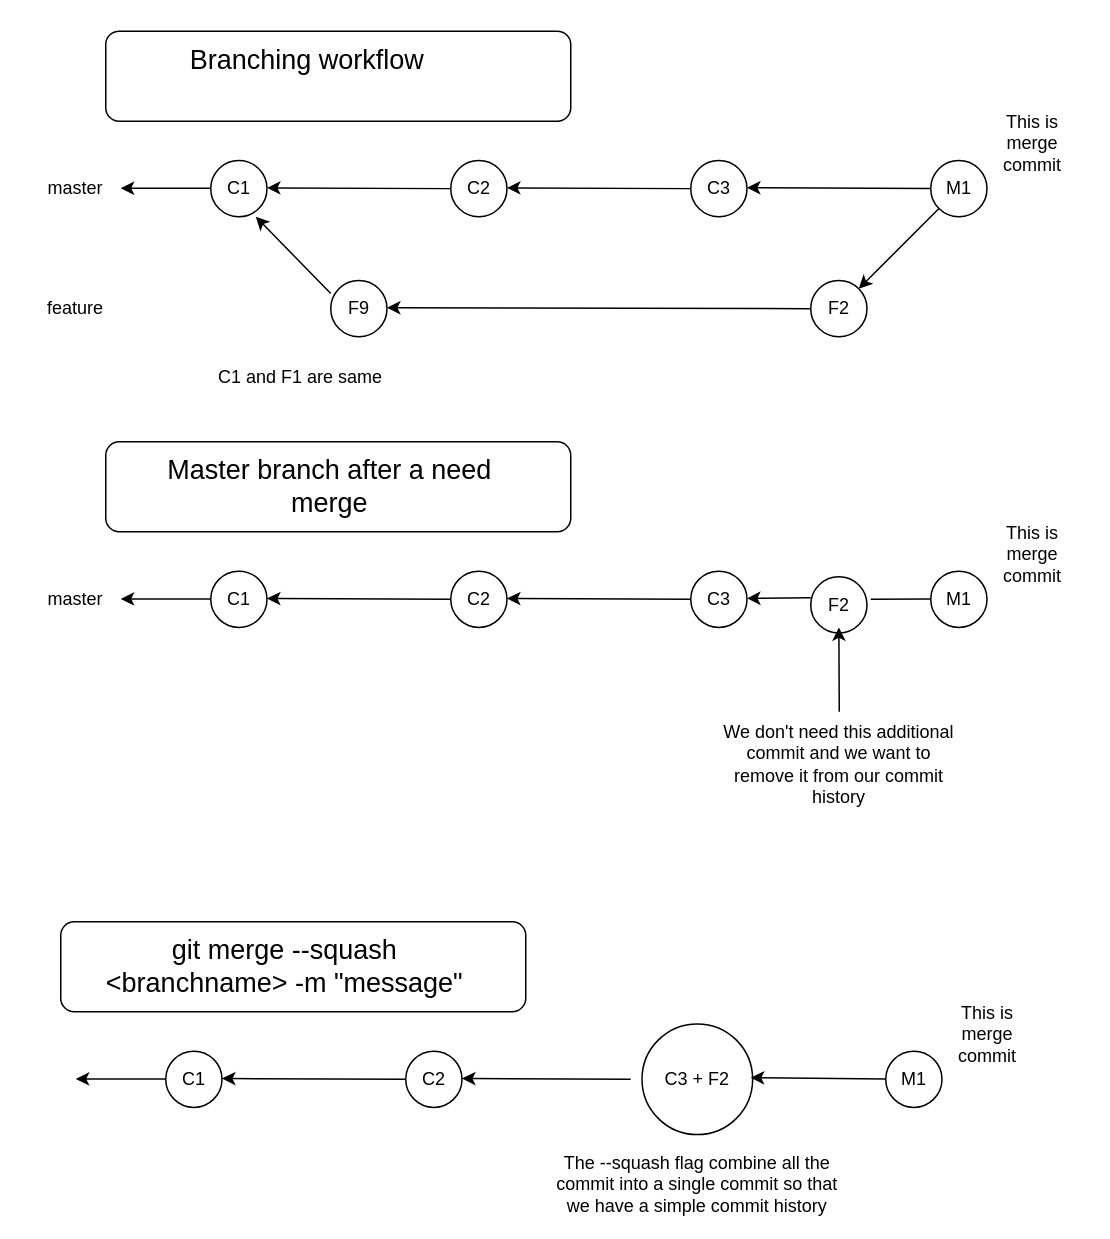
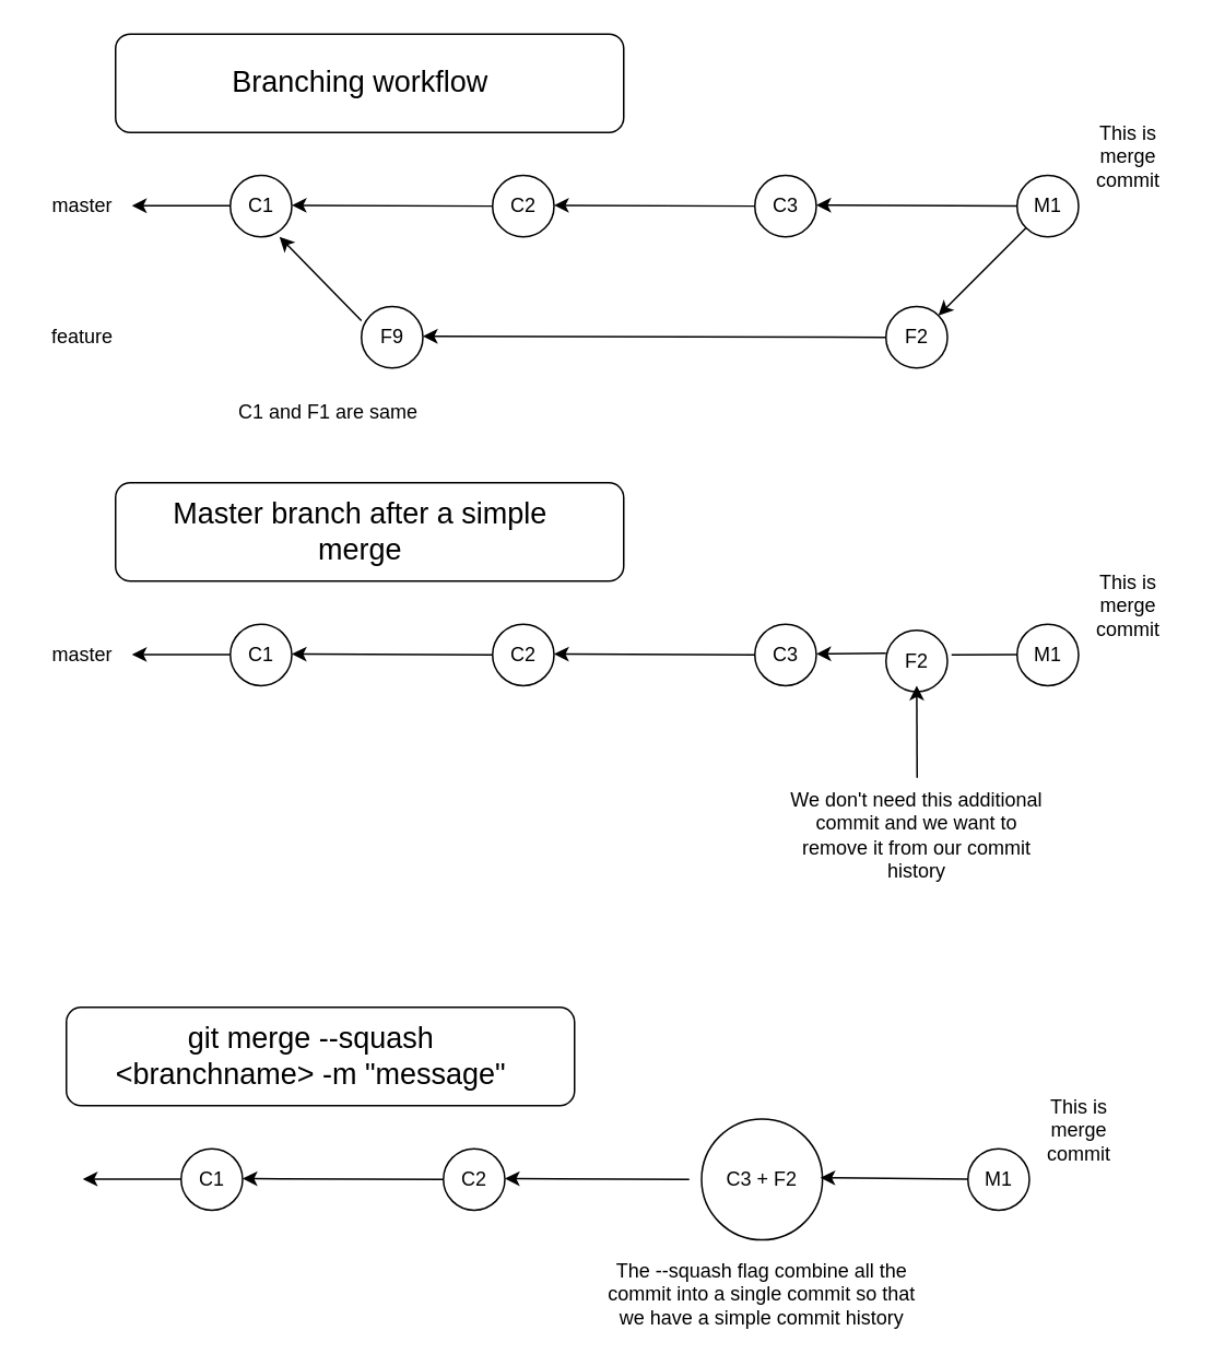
  <mxCell id="0" />
  <mxCell id="1" parent="0" />
  <mxCell id="2" value="master" style="text;html=1;strokeColor=none;fillColor=none;align=center;verticalAlign=middle;whiteSpace=wrap;rounded=0;" vertex="1" parent="1"><mxGeometry y="110.25" width="60" height="30" as="geometry" x="20" /></mxCell>
  <mxCell id="3" value="" style="ellipse;whiteSpace=wrap;html=1;aspect=fixed;" vertex="1" parent="1"><mxGeometry x="140" y="106.5" width="37.5" height="37.5" as="geometry" /></mxCell>
  <mxCell id="4" value="" style="ellipse;whiteSpace=wrap;html=1;aspect=fixed;" vertex="1" parent="1"><mxGeometry x="220" y="186.5" width="37.5" height="37.5" as="geometry" /></mxCell>
  <mxCell id="5" value="" style="ellipse;whiteSpace=wrap;html=1;aspect=fixed;" vertex="1" parent="1"><mxGeometry x="460" y="106.5" width="37.5" height="37.5" as="geometry" /></mxCell>
  <mxCell id="6" value="" style="ellipse;whiteSpace=wrap;html=1;aspect=fixed;" vertex="1" parent="1"><mxGeometry x="620" y="106.5" width="37.5" height="37.5" as="geometry" /></mxCell>
  <mxCell id="7" value="" style="ellipse;whiteSpace=wrap;html=1;aspect=fixed;" vertex="1" parent="1"><mxGeometry x="300" y="106.5" width="37.5" height="37.5" as="geometry" /></mxCell>
  <mxCell id="8" value="" style="ellipse;whiteSpace=wrap;html=1;aspect=fixed;" vertex="1" parent="1"><mxGeometry x="540" y="186.5" width="37.5" height="37.5" as="geometry" /></mxCell>
  <mxCell id="9" value="feature" style="text;html=1;strokeColor=none;fillColor=none;align=center;verticalAlign=middle;whiteSpace=wrap;rounded=0;" vertex="1" parent="1"><mxGeometry y="190.25" width="60" height="30" as="geometry" x="20" /></mxCell>
  <mxCell id="10" value="" style="endArrow=classic;html=1;" edge="1" parent="1"><mxGeometry width="50" height="50" relative="1" as="geometry"><mxPoint x="140" y="125" as="sourcePoint" /><mxPoint x="80" y="125" as="targetPoint" /></mxGeometry></mxCell>
  <mxCell id="11" value="" style="endArrow=classic;html=1;exitX=0;exitY=0.5;exitDx=0;exitDy=0;" edge="1" parent="1" source="5"><mxGeometry width="50" height="50" relative="1" as="geometry"><mxPoint x="397.5" y="124.75" as="sourcePoint" /><mxPoint x="337.5" y="124.75" as="targetPoint" /></mxGeometry></mxCell>
  <mxCell id="12" value="" style="endArrow=classic;html=1;exitX=0;exitY=0.5;exitDx=0;exitDy=0;" edge="1" parent="1" source="7"><mxGeometry width="50" height="50" relative="1" as="geometry"><mxPoint x="237.5" y="124.75" as="sourcePoint" /><mxPoint x="177.5" y="124.75" as="targetPoint" /></mxGeometry></mxCell>
  <mxCell id="13" value="" style="endArrow=classic;html=1;exitX=0;exitY=0.5;exitDx=0;exitDy=0;" edge="1" parent="1"><mxGeometry width="50" height="50" relative="1" as="geometry"><mxPoint x="620" y="125.16" as="sourcePoint" /><mxPoint x="497.5" y="124.66" as="targetPoint" /></mxGeometry></mxCell>
  <mxCell id="14" value="" style="endArrow=classic;html=1;exitX=0;exitY=0.5;exitDx=0;exitDy=0;" edge="1" parent="1" source="8"><mxGeometry width="50" height="50" relative="1" as="geometry"><mxPoint x="380" y="205.16" as="sourcePoint" /><mxPoint x="257.5" y="204.66" as="targetPoint" /></mxGeometry></mxCell>
  <mxCell id="15" value="" style="endArrow=classic;html=1;exitX=0;exitY=0.5;exitDx=0;exitDy=0;" edge="1" parent="1"><mxGeometry width="50" height="50" relative="1" as="geometry"><mxPoint x="220" y="195.16" as="sourcePoint" /><mxPoint x="170" y="144" as="targetPoint" /></mxGeometry></mxCell>
  <mxCell id="16" value="" style="endArrow=classic;html=1;exitX=0;exitY=1;exitDx=0;exitDy=0;entryX=1;entryY=0;entryDx=0;entryDy=0;" edge="1" parent="1" source="6" target="8"><mxGeometry width="50" height="50" relative="1" as="geometry"><mxPoint x="642.5" y="144.5" as="sourcePoint" /><mxPoint x="520" y="144" as="targetPoint" /></mxGeometry></mxCell>
  <mxCell id="17" value="C1" style="text;html=1;strokeColor=none;fillColor=none;align=center;verticalAlign=middle;whiteSpace=wrap;rounded=0;" vertex="1" parent="1"><mxGeometry x="128.75" y="110.25" width="60" height="30" as="geometry" /></mxCell>
  <mxCell id="18" value="M1" style="text;html=1;strokeColor=none;fillColor=none;align=center;verticalAlign=middle;whiteSpace=wrap;rounded=0;" vertex="1" parent="1"><mxGeometry x="608.75" y="110.25" width="60" height="30" as="geometry" /></mxCell>
  <mxCell id="19" value="C2" style="text;html=1;strokeColor=none;fillColor=none;align=center;verticalAlign=middle;whiteSpace=wrap;rounded=0;" vertex="1" parent="1"><mxGeometry x="288.75" y="110.25" width="60" height="30" as="geometry" /></mxCell>
  <mxCell id="20" value="C3" style="text;html=1;strokeColor=none;fillColor=none;align=center;verticalAlign=middle;whiteSpace=wrap;rounded=0;" vertex="1" parent="1"><mxGeometry x="448.75" y="110.25" width="60" height="30" as="geometry" /></mxCell>
  <mxCell id="21" value="F9" style="text;html=1;strokeColor=none;fillColor=none;align=center;verticalAlign=middle;whiteSpace=wrap;rounded=0;" vertex="1" parent="1"><mxGeometry x="208.75" y="190.25" width="60" height="30" as="geometry" /></mxCell>
  <mxCell id="22" value="F2" style="text;html=1;strokeColor=none;fillColor=none;align=center;verticalAlign=middle;whiteSpace=wrap;rounded=0;" vertex="1" parent="1"><mxGeometry x="528.75" y="190.25" width="60" height="30" as="geometry" /></mxCell>
  <mxCell id="23" value="This is merge commit" style="text;html=1;strokeColor=none;fillColor=none;align=center;verticalAlign=middle;whiteSpace=wrap;rounded=0;" vertex="1" parent="1"><mxGeometry x="657.5" y="80.25" width="60" height="30" as="geometry" /></mxCell>
  <mxCell id="24" value="" style="rounded=1;whiteSpace=wrap;html=1;" vertex="1" parent="1"><mxGeometry x="70" y="20.25" width="310" height="60" as="geometry" /></mxCell>
- <mxCell id="25" value="&lt;font style=&quot;font-size: 18px;&quot;&gt;Branching workflow&lt;/font&gt;" style="text;html=1;strokeColor=none;fillColor=none;align=center;verticalAlign=middle;whiteSpace=wrap;rounded=0;" vertex="1" parent="1"><mxGeometry x="73.75" y="25.25" width="261.25" height="30" as="geometry" /></mxCell>
+ <mxCell id="25" value="&lt;font style=&quot;font-size: 18px;&quot;&gt;Branching workflow&lt;/font&gt;" style="text;html=1;strokeColor=none;fillColor=none;align=center;verticalAlign=middle;whiteSpace=wrap;rounded=0;" vertex="1" parent="1"><mxGeometry x="88.75" y="35.25" width="261.25" height="30" as="geometry" /></mxCell>
  <mxCell id="26" value="" style="ellipse;whiteSpace=wrap;html=1;aspect=fixed;" vertex="1" parent="1"><mxGeometry x="140" y="380.25" width="37.5" height="37.5" as="geometry" /></mxCell>
  <mxCell id="27" value="" style="ellipse;whiteSpace=wrap;html=1;aspect=fixed;" vertex="1" parent="1"><mxGeometry x="460" y="380.25" width="37.5" height="37.5" as="geometry" /></mxCell>
  <mxCell id="28" value="" style="ellipse;whiteSpace=wrap;html=1;aspect=fixed;" vertex="1" parent="1"><mxGeometry x="620" y="380.25" width="37.5" height="37.5" as="geometry" /></mxCell>
  <mxCell id="29" value="" style="ellipse;whiteSpace=wrap;html=1;aspect=fixed;" vertex="1" parent="1"><mxGeometry x="300" y="380.25" width="37.5" height="37.5" as="geometry" /></mxCell>
  <mxCell id="30" value="" style="ellipse;whiteSpace=wrap;html=1;aspect=fixed;" vertex="1" parent="1"><mxGeometry x="540" y="384" width="37.5" height="37.5" as="geometry" /></mxCell>
  <mxCell id="31" value="" style="endArrow=classic;html=1;" edge="1" parent="1"><mxGeometry width="50" height="50" relative="1" as="geometry"><mxPoint x="140" y="398.75" as="sourcePoint" /><mxPoint x="80" y="398.75" as="targetPoint" /></mxGeometry></mxCell>
  <mxCell id="32" value="" style="endArrow=classic;html=1;exitX=0;exitY=0.5;exitDx=0;exitDy=0;" edge="1" source="27" parent="1"><mxGeometry width="50" height="50" relative="1" as="geometry"><mxPoint x="397.5" y="398.5" as="sourcePoint" /><mxPoint x="337.5" y="398.5" as="targetPoint" /></mxGeometry></mxCell>
  <mxCell id="33" value="" style="endArrow=classic;html=1;exitX=0;exitY=0.5;exitDx=0;exitDy=0;" edge="1" source="29" parent="1"><mxGeometry width="50" height="50" relative="1" as="geometry"><mxPoint x="237.5" y="398.5" as="sourcePoint" /><mxPoint x="177.5" y="398.5" as="targetPoint" /></mxGeometry></mxCell>
  <mxCell id="34" value="" style="endArrow=classic;html=1;startArrow=none;" edge="1" parent="1"><mxGeometry width="50" height="50" relative="1" as="geometry"><mxPoint x="540" y="398" as="sourcePoint" /><mxPoint x="497.5" y="398.41" as="targetPoint" /></mxGeometry></mxCell>
  <mxCell id="35" value="C1" style="text;html=1;strokeColor=none;fillColor=none;align=center;verticalAlign=middle;whiteSpace=wrap;rounded=0;" vertex="1" parent="1"><mxGeometry x="128.75" y="384" width="60" height="30" as="geometry" /></mxCell>
  <mxCell id="36" value="M1" style="text;html=1;strokeColor=none;fillColor=none;align=center;verticalAlign=middle;whiteSpace=wrap;rounded=0;" vertex="1" parent="1"><mxGeometry x="608.75" y="384" width="60" height="30" as="geometry" /></mxCell>
  <mxCell id="37" value="C2" style="text;html=1;strokeColor=none;fillColor=none;align=center;verticalAlign=middle;whiteSpace=wrap;rounded=0;" vertex="1" parent="1"><mxGeometry x="288.75" y="384" width="60" height="30" as="geometry" /></mxCell>
  <mxCell id="38" value="C3" style="text;html=1;strokeColor=none;fillColor=none;align=center;verticalAlign=middle;whiteSpace=wrap;rounded=0;" vertex="1" parent="1"><mxGeometry x="448.75" y="384" width="60" height="30" as="geometry" /></mxCell>
  <mxCell id="39" value="This is merge commit" style="text;html=1;strokeColor=none;fillColor=none;align=center;verticalAlign=middle;whiteSpace=wrap;rounded=0;" vertex="1" parent="1"><mxGeometry x="657.5" y="354" width="60" height="30" as="geometry" /></mxCell>
  <mxCell id="40" value="" style="rounded=1;whiteSpace=wrap;html=1;" vertex="1" parent="1"><mxGeometry x="70" y="294" width="310" height="60" as="geometry" /></mxCell>
- <mxCell id="41" value="&lt;font style=&quot;font-size: 18px;&quot;&gt;Master branch after a need merge&lt;/font&gt;" style="text;html=1;strokeColor=none;fillColor=none;align=center;verticalAlign=middle;whiteSpace=wrap;rounded=0;" vertex="1" parent="1"><mxGeometry x="88.75" y="309" width="261.25" height="30" as="geometry" /></mxCell>
+ <mxCell id="41" value="&lt;font style=&quot;font-size: 18px;&quot;&gt;Master branch after a simple merge&lt;/font&gt;" style="text;html=1;strokeColor=none;fillColor=none;align=center;verticalAlign=middle;whiteSpace=wrap;rounded=0;" vertex="1" parent="1"><mxGeometry x="88.75" y="309" width="261.25" height="30" as="geometry" /></mxCell>
  <mxCell id="42" value="master" style="text;html=1;strokeColor=none;fillColor=none;align=center;verticalAlign=middle;whiteSpace=wrap;rounded=0;" vertex="1" parent="1"><mxGeometry y="384" width="60" height="30" as="geometry" x="20" /></mxCell>
  <mxCell id="43" value="&lt;font style=&quot;font-size: 12px;&quot;&gt;C1 and F1 are same&lt;/font&gt;" style="text;html=1;strokeColor=none;fillColor=none;align=center;verticalAlign=middle;whiteSpace=wrap;rounded=0;fontSize=18;" vertex="1" parent="1"><mxGeometry x="140" y="234" width="120" height="30" as="geometry" /></mxCell>
  <mxCell id="44" value="" style="endArrow=none;html=1;exitX=0;exitY=0.5;exitDx=0;exitDy=0;" edge="1" parent="1"><mxGeometry width="50" height="50" relative="1" as="geometry"><mxPoint x="620" y="398.91" as="sourcePoint" /><mxPoint x="580" y="399" as="targetPoint" /></mxGeometry></mxCell>
  <mxCell id="45" value="F2" style="text;html=1;strokeColor=none;fillColor=none;align=center;verticalAlign=middle;whiteSpace=wrap;rounded=0;" vertex="1" parent="1"><mxGeometry x="528.75" y="387.75" width="60" height="30" as="geometry" /></mxCell>
  <mxCell id="46" value="We don't need this additional commit and we want to remove it from our commit history&lt;br&gt;" style="text;html=1;strokeColor=none;fillColor=none;align=center;verticalAlign=middle;whiteSpace=wrap;rounded=0;fontSize=12;" vertex="1" parent="1"><mxGeometry x="478.75" y="494" width="160" height="30" as="geometry" /></mxCell>
  <mxCell id="47" value="" style="endArrow=classic;html=1;fontSize=12;entryX=0.5;entryY=1;entryDx=0;entryDy=0;" edge="1" parent="1" target="45"><mxGeometry width="50" height="50" relative="1" as="geometry"><mxPoint x="559" y="474" as="sourcePoint" /><mxPoint x="430" y="494" as="targetPoint" /></mxGeometry></mxCell>
  <mxCell id="48" value="" style="ellipse;whiteSpace=wrap;html=1;aspect=fixed;" vertex="1" parent="1"><mxGeometry x="110" y="700.25" width="37.5" height="37.5" as="geometry" /></mxCell>
  <mxCell id="49" value="" style="ellipse;whiteSpace=wrap;html=1;aspect=fixed;" vertex="1" parent="1"><mxGeometry x="427.5" y="682.13" width="73.75" height="73.75" as="geometry" /></mxCell>
  <mxCell id="50" value="" style="ellipse;whiteSpace=wrap;html=1;aspect=fixed;" vertex="1" parent="1"><mxGeometry x="590" y="700.25" width="37.5" height="37.5" as="geometry" /></mxCell>
  <mxCell id="51" value="" style="ellipse;whiteSpace=wrap;html=1;aspect=fixed;" vertex="1" parent="1"><mxGeometry x="270" y="700.25" width="37.5" height="37.5" as="geometry" /></mxCell>
  <mxCell id="52" value="" style="endArrow=classic;html=1;" edge="1" parent="1"><mxGeometry width="50" height="50" relative="1" as="geometry"><mxPoint x="110" y="718.75" as="sourcePoint" /><mxPoint x="50" y="718.75" as="targetPoint" /></mxGeometry></mxCell>
  <mxCell id="53" value="" style="endArrow=classic;html=1;" edge="1" parent="1"><mxGeometry width="50" height="50" relative="1" as="geometry"><mxPoint x="420" y="719" as="sourcePoint" /><mxPoint x="307.5" y="718.5" as="targetPoint" /></mxGeometry></mxCell>
  <mxCell id="54" value="" style="endArrow=classic;html=1;exitX=0;exitY=0.5;exitDx=0;exitDy=0;" edge="1" source="51" parent="1"><mxGeometry width="50" height="50" relative="1" as="geometry"><mxPoint x="207.5" y="718.5" as="sourcePoint" /><mxPoint x="147.5" y="718.5" as="targetPoint" /></mxGeometry></mxCell>
  <mxCell id="55" value="" style="endArrow=classic;html=1;exitX=0;exitY=0.5;exitDx=0;exitDy=0;" edge="1" parent="1"><mxGeometry width="50" height="50" relative="1" as="geometry"><mxPoint x="590" y="718.91" as="sourcePoint" /><mxPoint x="500" y="718" as="targetPoint" /></mxGeometry></mxCell>
  <mxCell id="56" value="C1" style="text;html=1;strokeColor=none;fillColor=none;align=center;verticalAlign=middle;whiteSpace=wrap;rounded=0;" vertex="1" parent="1"><mxGeometry x="98.75" y="704" width="60" height="30" as="geometry" /></mxCell>
  <mxCell id="57" value="M1" style="text;html=1;strokeColor=none;fillColor=none;align=center;verticalAlign=middle;whiteSpace=wrap;rounded=0;" vertex="1" parent="1"><mxGeometry x="578.75" y="704" width="60" height="30" as="geometry" /></mxCell>
  <mxCell id="58" value="C2" style="text;html=1;strokeColor=none;fillColor=none;align=center;verticalAlign=middle;whiteSpace=wrap;rounded=0;" vertex="1" parent="1"><mxGeometry x="258.75" y="704" width="60" height="30" as="geometry" /></mxCell>
  <mxCell id="59" value="C3 + F2" style="text;html=1;strokeColor=none;fillColor=none;align=center;verticalAlign=middle;whiteSpace=wrap;rounded=0;" vertex="1" parent="1"><mxGeometry x="413.75" y="669" width="101.25" height="100" as="geometry" /></mxCell>
  <mxCell id="60" value="This is merge commit" style="text;html=1;strokeColor=none;fillColor=none;align=center;verticalAlign=middle;whiteSpace=wrap;rounded=0;" vertex="1" parent="1"><mxGeometry x="627.5" y="674" width="60" height="30" as="geometry" /></mxCell>
  <mxCell id="61" value="" style="rounded=1;whiteSpace=wrap;html=1;" vertex="1" parent="1"><mxGeometry x="40" y="614" width="310" height="60" as="geometry" /></mxCell>
  <mxCell id="62" value="&lt;font style=&quot;font-size: 18px;&quot;&gt;git merge --squash &amp;lt;branchname&amp;gt; -m &quot;message&quot;&lt;/font&gt;" style="text;html=1;strokeColor=none;fillColor=none;align=center;verticalAlign=middle;whiteSpace=wrap;rounded=0;" vertex="1" parent="1"><mxGeometry x="58.75" y="629" width="261.25" height="30" as="geometry" /></mxCell>
  <mxCell id="63" value="The --squash flag combine all the commit into a single commit so that we have a simple commit history" style="text;html=1;strokeColor=none;fillColor=none;align=center;verticalAlign=middle;whiteSpace=wrap;rounded=0;fontSize=12;" vertex="1" parent="1"><mxGeometry x="361.88" y="774" width="205" height="30" as="geometry" /></mxCell>
